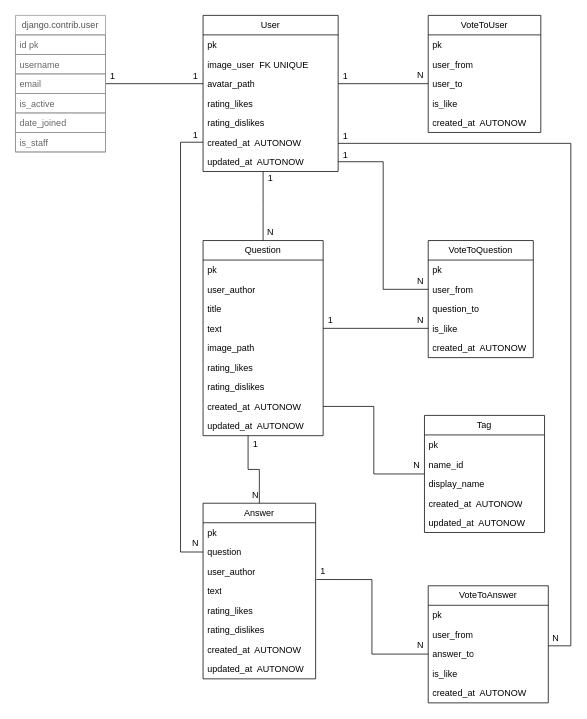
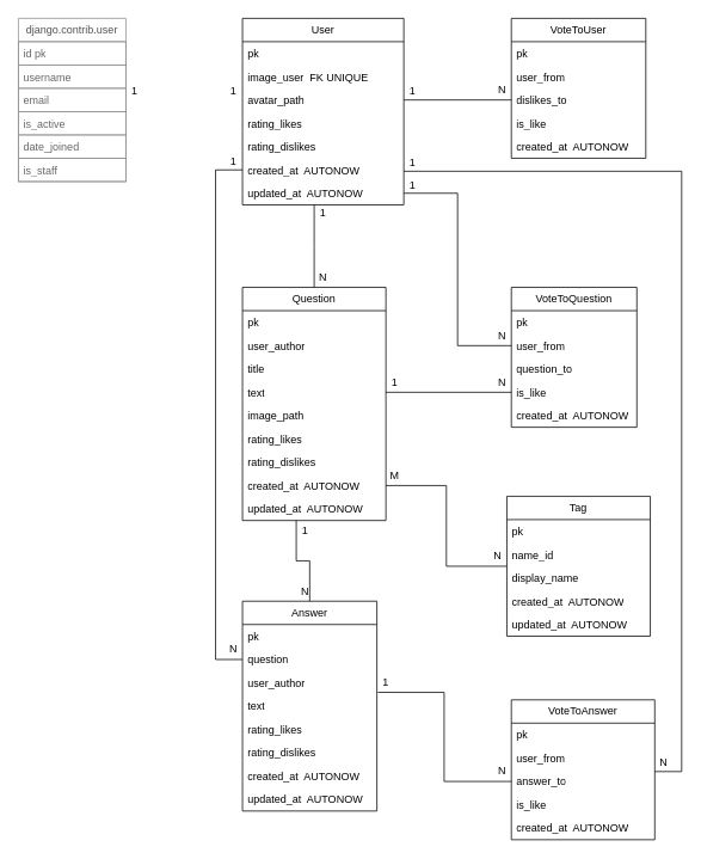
  <mxCell id="0" />
  <mxCell id="1" parent="0" />
  <mxCell id="2" value="User" style="swimlane;fontStyle=0;childLayout=stackLayout;horizontal=1;startSize=26;fillColor=none;horizontalStack=0;resizeParent=1;resizeParentMax=0;resizeLast=0;collapsible=1;marginBottom=0;whiteSpace=wrap;html=1;" parent="1" vertex="1"><mxGeometry x="270" y="20" width="180" height="208" as="geometry" /></mxCell>
  <mxCell id="3" value="pk" style="text;strokeColor=none;fillColor=none;align=left;verticalAlign=top;spacingLeft=4;spacingRight=4;overflow=hidden;rotatable=0;points=[[0,0.5],[1,0.5]];portConstraint=eastwest;whiteSpace=wrap;html=1;" parent="2" vertex="1"><mxGeometry y="26" width="180" height="26" as="geometry" /></mxCell>
  <mxCell id="4" value="image_user&amp;nbsp; FK UNIQUE" style="text;strokeColor=none;fillColor=none;align=left;verticalAlign=top;spacingLeft=4;spacingRight=4;overflow=hidden;rotatable=0;points=[[0,0.5],[1,0.5]];portConstraint=eastwest;whiteSpace=wrap;html=1;" parent="2" vertex="1"><mxGeometry y="52" width="180" height="26" as="geometry" /></mxCell>
  <mxCell id="5" value="avatar_path" style="text;strokeColor=none;fillColor=none;align=left;verticalAlign=top;spacingLeft=4;spacingRight=4;overflow=hidden;rotatable=0;points=[[0,0.5],[1,0.5]];portConstraint=eastwest;whiteSpace=wrap;html=1;" parent="2" vertex="1"><mxGeometry y="78" width="180" height="26" as="geometry" /></mxCell>
  <mxCell id="6" value="rating_likes" style="text;strokeColor=none;fillColor=none;align=left;verticalAlign=top;spacingLeft=4;spacingRight=4;overflow=hidden;rotatable=0;points=[[0,0.5],[1,0.5]];portConstraint=eastwest;whiteSpace=wrap;html=1;" parent="2" vertex="1"><mxGeometry y="104" width="180" height="26" as="geometry" /></mxCell>
  <mxCell id="7" value="rating_dislikes" style="text;strokeColor=none;fillColor=none;align=left;verticalAlign=top;spacingLeft=4;spacingRight=4;overflow=hidden;rotatable=0;points=[[0,0.5],[1,0.5]];portConstraint=eastwest;whiteSpace=wrap;html=1;" parent="2" vertex="1"><mxGeometry y="130" width="180" height="26" as="geometry" /></mxCell>
  <mxCell id="8" value="created_at&amp;nbsp; AUTONOW" style="text;strokeColor=none;fillColor=none;align=left;verticalAlign=top;spacingLeft=4;spacingRight=4;overflow=hidden;rotatable=0;points=[[0,0.5],[1,0.5]];portConstraint=eastwest;whiteSpace=wrap;html=1;" parent="2" vertex="1"><mxGeometry y="156" width="180" height="26" as="geometry" /></mxCell>
  <mxCell id="9" value="updated_at&amp;nbsp; AUTONOW" style="text;strokeColor=none;fillColor=none;align=left;verticalAlign=top;spacingLeft=4;spacingRight=4;overflow=hidden;rotatable=0;points=[[0,0.5],[1,0.5]];portConstraint=eastwest;whiteSpace=wrap;html=1;" parent="2" vertex="1"><mxGeometry y="182" width="180" height="26" as="geometry" /></mxCell>
- <mxCell id="10" style="edgeStyle=orthogonalEdgeStyle;rounded=0;orthogonalLoop=1;jettySize=auto;html=1;entryX=0;entryY=0.5;entryDx=0;entryDy=0;endArrow=none;endFill=0;" parent="1" source="11" target="5" edge="1"><mxGeometry relative="1" as="geometry" /></mxCell>
  <mxCell id="11" value="django.contrib.user" style="swimlane;fontStyle=0;childLayout=stackLayout;horizontal=1;startSize=26;fillColor=none;horizontalStack=0;resizeParent=1;resizeParentMax=0;resizeLast=0;collapsible=1;marginBottom=0;whiteSpace=wrap;html=1;strokeColor=#919191;fontColor=#525252;" parent="1" vertex="1"><mxGeometry x="20" y="20" width="120" height="182" as="geometry" /></mxCell>
  <mxCell id="12" value="id pk" style="text;strokeColor=#919191;fillColor=none;align=left;verticalAlign=top;spacingLeft=4;spacingRight=4;overflow=hidden;rotatable=0;points=[[0,0.5],[1,0.5]];portConstraint=eastwest;whiteSpace=wrap;html=1;fontColor=#666666;" parent="11" vertex="1"><mxGeometry y="26" width="120" height="26" as="geometry" /></mxCell>
  <mxCell id="13" value="username" style="text;strokeColor=#919191;fillColor=none;align=left;verticalAlign=top;spacingLeft=4;spacingRight=4;overflow=hidden;rotatable=0;points=[[0,0.5],[1,0.5]];portConstraint=eastwest;whiteSpace=wrap;html=1;fontColor=#666666;" parent="11" vertex="1"><mxGeometry y="52" width="120" height="26" as="geometry" /></mxCell>
  <mxCell id="14" value="email" style="text;strokeColor=#919191;fillColor=none;align=left;verticalAlign=top;spacingLeft=4;spacingRight=4;overflow=hidden;rotatable=0;points=[[0,0.5],[1,0.5]];portConstraint=eastwest;whiteSpace=wrap;html=1;fontColor=#666666;" parent="11" vertex="1"><mxGeometry y="78" width="120" height="26" as="geometry" /></mxCell>
  <mxCell id="15" value="is_active" style="text;strokeColor=#919191;fillColor=none;align=left;verticalAlign=top;spacingLeft=4;spacingRight=4;overflow=hidden;rotatable=0;points=[[0,0.5],[1,0.5]];portConstraint=eastwest;whiteSpace=wrap;html=1;fontColor=#666666;" parent="11" vertex="1"><mxGeometry y="104" width="120" height="26" as="geometry" /></mxCell>
  <mxCell id="16" value="date_joined" style="text;strokeColor=#919191;fillColor=none;align=left;verticalAlign=top;spacingLeft=4;spacingRight=4;overflow=hidden;rotatable=0;points=[[0,0.5],[1,0.5]];portConstraint=eastwest;whiteSpace=wrap;html=1;fontColor=#666666;" parent="11" vertex="1"><mxGeometry y="130" width="120" height="26" as="geometry" /></mxCell>
  <mxCell id="17" value="is_staff" style="text;strokeColor=#919191;fillColor=none;align=left;verticalAlign=top;spacingLeft=4;spacingRight=4;overflow=hidden;rotatable=0;points=[[0,0.5],[1,0.5]];portConstraint=eastwest;whiteSpace=wrap;html=1;fontColor=#666666;" parent="11" vertex="1"><mxGeometry y="156" width="120" height="26" as="geometry" /></mxCell>
  <mxCell id="18" value="VoteToUser" style="swimlane;fontStyle=0;childLayout=stackLayout;horizontal=1;startSize=26;fillColor=none;horizontalStack=0;resizeParent=1;resizeParentMax=0;resizeLast=0;collapsible=1;marginBottom=0;whiteSpace=wrap;html=1;" parent="1" vertex="1"><mxGeometry x="570" y="20" width="150" height="156" as="geometry" /></mxCell>
  <mxCell id="19" value="pk" style="text;strokeColor=none;fillColor=none;align=left;verticalAlign=top;spacingLeft=4;spacingRight=4;overflow=hidden;rotatable=0;points=[[0,0.5],[1,0.5]];portConstraint=eastwest;whiteSpace=wrap;html=1;" parent="18" vertex="1"><mxGeometry y="26" width="150" height="26" as="geometry" /></mxCell>
  <mxCell id="20" value="user_from" style="text;strokeColor=none;fillColor=none;align=left;verticalAlign=top;spacingLeft=4;spacingRight=4;overflow=hidden;rotatable=0;points=[[0,0.5],[1,0.5]];portConstraint=eastwest;whiteSpace=wrap;html=1;" parent="18" vertex="1"><mxGeometry y="52" width="150" height="26" as="geometry" /></mxCell>
- <mxCell id="21" value="user_to" style="text;strokeColor=none;fillColor=none;align=left;verticalAlign=top;spacingLeft=4;spacingRight=4;overflow=hidden;rotatable=0;points=[[0,0.5],[1,0.5]];portConstraint=eastwest;whiteSpace=wrap;html=1;" parent="18" vertex="1"><mxGeometry y="78" width="150" height="26" as="geometry" /></mxCell>
+ <mxCell id="21" value="dislikes_to" style="text;strokeColor=none;fillColor=none;align=left;verticalAlign=top;spacingLeft=4;spacingRight=4;overflow=hidden;rotatable=0;points=[[0,0.5],[1,0.5]];portConstraint=eastwest;whiteSpace=wrap;html=1;" parent="18" vertex="1"><mxGeometry y="78" width="150" height="26" as="geometry" /></mxCell>
  <mxCell id="22" value="is_like" style="text;strokeColor=none;fillColor=none;align=left;verticalAlign=top;spacingLeft=4;spacingRight=4;overflow=hidden;rotatable=0;points=[[0,0.5],[1,0.5]];portConstraint=eastwest;whiteSpace=wrap;html=1;" parent="18" vertex="1"><mxGeometry y="104" width="150" height="26" as="geometry" /></mxCell>
  <mxCell id="23" value="created_at&amp;nbsp; AUTONOW" style="text;strokeColor=none;fillColor=none;align=left;verticalAlign=top;spacingLeft=4;spacingRight=4;overflow=hidden;rotatable=0;points=[[0,0.5],[1,0.5]];portConstraint=eastwest;whiteSpace=wrap;html=1;" parent="18" vertex="1"><mxGeometry y="130" width="150" height="26" as="geometry" /></mxCell>
  <mxCell id="24" style="edgeStyle=orthogonalEdgeStyle;rounded=0;orthogonalLoop=1;jettySize=auto;html=1;endArrow=none;endFill=0;" parent="1" source="25" edge="1"><mxGeometry relative="1" as="geometry"><mxPoint x="350" y="228" as="targetPoint" /></mxGeometry></mxCell>
  <mxCell id="25" value="Question" style="swimlane;fontStyle=0;childLayout=stackLayout;horizontal=1;startSize=26;fillColor=none;horizontalStack=0;resizeParent=1;resizeParentMax=0;resizeLast=0;collapsible=1;marginBottom=0;whiteSpace=wrap;html=1;" parent="1" vertex="1"><mxGeometry x="270" y="320" width="160" height="260" as="geometry" /></mxCell>
  <mxCell id="26" value="pk" style="text;strokeColor=none;fillColor=none;align=left;verticalAlign=top;spacingLeft=4;spacingRight=4;overflow=hidden;rotatable=0;points=[[0,0.5],[1,0.5]];portConstraint=eastwest;whiteSpace=wrap;html=1;" parent="25" vertex="1"><mxGeometry y="26" width="160" height="26" as="geometry" /></mxCell>
  <mxCell id="27" value="user_author" style="text;strokeColor=none;fillColor=none;align=left;verticalAlign=top;spacingLeft=4;spacingRight=4;overflow=hidden;rotatable=0;points=[[0,0.5],[1,0.5]];portConstraint=eastwest;whiteSpace=wrap;html=1;" parent="25" vertex="1"><mxGeometry y="52" width="160" height="26" as="geometry" /></mxCell>
  <mxCell id="28" value="title" style="text;strokeColor=none;fillColor=none;align=left;verticalAlign=top;spacingLeft=4;spacingRight=4;overflow=hidden;rotatable=0;points=[[0,0.5],[1,0.5]];portConstraint=eastwest;whiteSpace=wrap;html=1;" parent="25" vertex="1"><mxGeometry y="78" width="160" height="26" as="geometry" /></mxCell>
  <mxCell id="29" value="text" style="text;strokeColor=none;fillColor=none;align=left;verticalAlign=top;spacingLeft=4;spacingRight=4;overflow=hidden;rotatable=0;points=[[0,0.5],[1,0.5]];portConstraint=eastwest;whiteSpace=wrap;html=1;" parent="25" vertex="1"><mxGeometry y="104" width="160" height="26" as="geometry" /></mxCell>
  <mxCell id="30" value="image_path" style="text;strokeColor=none;fillColor=none;align=left;verticalAlign=top;spacingLeft=4;spacingRight=4;overflow=hidden;rotatable=0;points=[[0,0.5],[1,0.5]];portConstraint=eastwest;whiteSpace=wrap;html=1;" parent="25" vertex="1"><mxGeometry y="130" width="160" height="26" as="geometry" /></mxCell>
  <mxCell id="31" value="rating_likes" style="text;strokeColor=none;fillColor=none;align=left;verticalAlign=top;spacingLeft=4;spacingRight=4;overflow=hidden;rotatable=0;points=[[0,0.5],[1,0.5]];portConstraint=eastwest;whiteSpace=wrap;html=1;" parent="25" vertex="1"><mxGeometry y="156" width="160" height="26" as="geometry" /></mxCell>
  <mxCell id="32" value="rating_dislikes" style="text;strokeColor=none;fillColor=none;align=left;verticalAlign=top;spacingLeft=4;spacingRight=4;overflow=hidden;rotatable=0;points=[[0,0.5],[1,0.5]];portConstraint=eastwest;whiteSpace=wrap;html=1;" parent="25" vertex="1"><mxGeometry y="182" width="160" height="26" as="geometry" /></mxCell>
  <mxCell id="33" value="created_at&amp;nbsp; AUTONOW" style="text;strokeColor=none;fillColor=none;align=left;verticalAlign=top;spacingLeft=4;spacingRight=4;overflow=hidden;rotatable=0;points=[[0,0.5],[1,0.5]];portConstraint=eastwest;whiteSpace=wrap;html=1;" parent="25" vertex="1"><mxGeometry y="208" width="160" height="26" as="geometry" /></mxCell>
  <mxCell id="34" value="updated_at&amp;nbsp; AUTONOW" style="text;strokeColor=none;fillColor=none;align=left;verticalAlign=top;spacingLeft=4;spacingRight=4;overflow=hidden;rotatable=0;points=[[0,0.5],[1,0.5]];portConstraint=eastwest;whiteSpace=wrap;html=1;" parent="25" vertex="1"><mxGeometry y="234" width="160" height="26" as="geometry" /></mxCell>
  <mxCell id="35" value="Answer" style="swimlane;fontStyle=0;childLayout=stackLayout;horizontal=1;startSize=26;fillColor=none;horizontalStack=0;resizeParent=1;resizeParentMax=0;resizeLast=0;collapsible=1;marginBottom=0;whiteSpace=wrap;html=1;" parent="1" vertex="1"><mxGeometry x="270" y="670" width="150" height="234" as="geometry" /></mxCell>
  <mxCell id="36" value="pk" style="text;strokeColor=none;fillColor=none;align=left;verticalAlign=top;spacingLeft=4;spacingRight=4;overflow=hidden;rotatable=0;points=[[0,0.5],[1,0.5]];portConstraint=eastwest;whiteSpace=wrap;html=1;" parent="35" vertex="1"><mxGeometry y="26" width="150" height="26" as="geometry" /></mxCell>
  <mxCell id="37" value="question" style="text;strokeColor=none;fillColor=none;align=left;verticalAlign=top;spacingLeft=4;spacingRight=4;overflow=hidden;rotatable=0;points=[[0,0.5],[1,0.5]];portConstraint=eastwest;whiteSpace=wrap;html=1;" parent="35" vertex="1"><mxGeometry y="52" width="150" height="26" as="geometry" /></mxCell>
  <mxCell id="38" value="user_author" style="text;strokeColor=none;fillColor=none;align=left;verticalAlign=top;spacingLeft=4;spacingRight=4;overflow=hidden;rotatable=0;points=[[0,0.5],[1,0.5]];portConstraint=eastwest;whiteSpace=wrap;html=1;" parent="35" vertex="1"><mxGeometry y="78" width="150" height="26" as="geometry" /></mxCell>
  <mxCell id="39" value="text" style="text;strokeColor=none;fillColor=none;align=left;verticalAlign=top;spacingLeft=4;spacingRight=4;overflow=hidden;rotatable=0;points=[[0,0.5],[1,0.5]];portConstraint=eastwest;whiteSpace=wrap;html=1;" parent="35" vertex="1"><mxGeometry y="104" width="150" height="26" as="geometry" /></mxCell>
  <mxCell id="40" value="rating_likes" style="text;strokeColor=none;fillColor=none;align=left;verticalAlign=top;spacingLeft=4;spacingRight=4;overflow=hidden;rotatable=0;points=[[0,0.5],[1,0.5]];portConstraint=eastwest;whiteSpace=wrap;html=1;" parent="35" vertex="1"><mxGeometry y="130" width="150" height="26" as="geometry" /></mxCell>
  <mxCell id="41" value="rating_dislikes" style="text;strokeColor=none;fillColor=none;align=left;verticalAlign=top;spacingLeft=4;spacingRight=4;overflow=hidden;rotatable=0;points=[[0,0.5],[1,0.5]];portConstraint=eastwest;whiteSpace=wrap;html=1;" parent="35" vertex="1"><mxGeometry y="156" width="150" height="26" as="geometry" /></mxCell>
  <mxCell id="42" value="created_at&amp;nbsp; AUTONOW" style="text;strokeColor=none;fillColor=none;align=left;verticalAlign=top;spacingLeft=4;spacingRight=4;overflow=hidden;rotatable=0;points=[[0,0.5],[1,0.5]];portConstraint=eastwest;whiteSpace=wrap;html=1;" parent="35" vertex="1"><mxGeometry y="182" width="150" height="26" as="geometry" /></mxCell>
  <mxCell id="43" value="updated_at&amp;nbsp; AUTONOW" style="text;strokeColor=none;fillColor=none;align=left;verticalAlign=top;spacingLeft=4;spacingRight=4;overflow=hidden;rotatable=0;points=[[0,0.5],[1,0.5]];portConstraint=eastwest;whiteSpace=wrap;html=1;" parent="35" vertex="1"><mxGeometry y="208" width="150" height="26" as="geometry" /></mxCell>
  <mxCell id="44" value="VoteToQuestion" style="swimlane;fontStyle=0;childLayout=stackLayout;horizontal=1;startSize=26;fillColor=none;horizontalStack=0;resizeParent=1;resizeParentMax=0;resizeLast=0;collapsible=1;marginBottom=0;whiteSpace=wrap;html=1;" parent="1" vertex="1"><mxGeometry x="570" y="320" width="140" height="156" as="geometry" /></mxCell>
  <mxCell id="45" value="pk" style="text;strokeColor=none;fillColor=none;align=left;verticalAlign=top;spacingLeft=4;spacingRight=4;overflow=hidden;rotatable=0;points=[[0,0.5],[1,0.5]];portConstraint=eastwest;whiteSpace=wrap;html=1;" parent="44" vertex="1"><mxGeometry y="26" width="140" height="26" as="geometry" /></mxCell>
  <mxCell id="46" value="user_from" style="text;strokeColor=none;fillColor=none;align=left;verticalAlign=top;spacingLeft=4;spacingRight=4;overflow=hidden;rotatable=0;points=[[0,0.5],[1,0.5]];portConstraint=eastwest;whiteSpace=wrap;html=1;" parent="44" vertex="1"><mxGeometry y="52" width="140" height="26" as="geometry" /></mxCell>
  <mxCell id="47" value="question_to" style="text;strokeColor=none;fillColor=none;align=left;verticalAlign=top;spacingLeft=4;spacingRight=4;overflow=hidden;rotatable=0;points=[[0,0.5],[1,0.5]];portConstraint=eastwest;whiteSpace=wrap;html=1;" parent="44" vertex="1"><mxGeometry y="78" width="140" height="26" as="geometry" /></mxCell>
  <mxCell id="48" value="is_like" style="text;strokeColor=none;fillColor=none;align=left;verticalAlign=top;spacingLeft=4;spacingRight=4;overflow=hidden;rotatable=0;points=[[0,0.5],[1,0.5]];portConstraint=eastwest;whiteSpace=wrap;html=1;" parent="44" vertex="1"><mxGeometry y="104" width="140" height="26" as="geometry" /></mxCell>
  <mxCell id="49" value="created_at&amp;nbsp; AUTONOW" style="text;strokeColor=none;fillColor=none;align=left;verticalAlign=top;spacingLeft=4;spacingRight=4;overflow=hidden;rotatable=0;points=[[0,0.5],[1,0.5]];portConstraint=eastwest;whiteSpace=wrap;html=1;" parent="44" vertex="1"><mxGeometry y="130" width="140" height="26" as="geometry" /></mxCell>
  <mxCell id="50" value="VoteToAnswer" style="swimlane;fontStyle=0;childLayout=stackLayout;horizontal=1;startSize=26;fillColor=none;horizontalStack=0;resizeParent=1;resizeParentMax=0;resizeLast=0;collapsible=1;marginBottom=0;whiteSpace=wrap;html=1;" parent="1" vertex="1"><mxGeometry x="570" y="780" width="160" height="156" as="geometry" /></mxCell>
  <mxCell id="51" value="pk" style="text;strokeColor=none;fillColor=none;align=left;verticalAlign=top;spacingLeft=4;spacingRight=4;overflow=hidden;rotatable=0;points=[[0,0.5],[1,0.5]];portConstraint=eastwest;whiteSpace=wrap;html=1;" parent="50" vertex="1"><mxGeometry y="26" width="160" height="26" as="geometry" /></mxCell>
  <mxCell id="52" value="user_from" style="text;strokeColor=none;fillColor=none;align=left;verticalAlign=top;spacingLeft=4;spacingRight=4;overflow=hidden;rotatable=0;points=[[0,0.5],[1,0.5]];portConstraint=eastwest;whiteSpace=wrap;html=1;" parent="50" vertex="1"><mxGeometry y="52" width="160" height="26" as="geometry" /></mxCell>
  <mxCell id="53" value="answer_to" style="text;strokeColor=none;fillColor=none;align=left;verticalAlign=top;spacingLeft=4;spacingRight=4;overflow=hidden;rotatable=0;points=[[0,0.5],[1,0.5]];portConstraint=eastwest;whiteSpace=wrap;html=1;" parent="50" vertex="1"><mxGeometry y="78" width="160" height="26" as="geometry" /></mxCell>
  <mxCell id="54" value="is_like" style="text;strokeColor=none;fillColor=none;align=left;verticalAlign=top;spacingLeft=4;spacingRight=4;overflow=hidden;rotatable=0;points=[[0,0.5],[1,0.5]];portConstraint=eastwest;whiteSpace=wrap;html=1;" parent="50" vertex="1"><mxGeometry y="104" width="160" height="26" as="geometry" /></mxCell>
  <mxCell id="55" value="created_at&amp;nbsp; AUTONOW" style="text;strokeColor=none;fillColor=none;align=left;verticalAlign=top;spacingLeft=4;spacingRight=4;overflow=hidden;rotatable=0;points=[[0,0.5],[1,0.5]];portConstraint=eastwest;whiteSpace=wrap;html=1;" parent="50" vertex="1"><mxGeometry y="130" width="160" height="26" as="geometry" /></mxCell>
  <mxCell id="56" value="1" style="text;html=1;align=center;verticalAlign=middle;whiteSpace=wrap;rounded=0;" parent="1" vertex="1"><mxGeometry x="140" y="90" width="20" height="22" as="geometry" /></mxCell>
  <mxCell id="57" value="1" style="text;html=1;align=center;verticalAlign=middle;whiteSpace=wrap;rounded=0;" parent="1" vertex="1"><mxGeometry x="250" y="90" width="20" height="22" as="geometry" /></mxCell>
  <mxCell id="58" style="edgeStyle=orthogonalEdgeStyle;rounded=0;orthogonalLoop=1;jettySize=auto;html=1;entryX=0;entryY=0.5;entryDx=0;entryDy=0;endArrow=none;endFill=0;" parent="1" source="5" target="21" edge="1"><mxGeometry relative="1" as="geometry" /></mxCell>
  <mxCell id="59" style="edgeStyle=orthogonalEdgeStyle;rounded=0;orthogonalLoop=1;jettySize=auto;html=1;entryX=0;entryY=0.5;entryDx=0;entryDy=0;endArrow=none;endFill=0;" parent="1" source="29" target="48" edge="1"><mxGeometry relative="1" as="geometry" /></mxCell>
  <mxCell id="60" style="edgeStyle=orthogonalEdgeStyle;rounded=0;orthogonalLoop=1;jettySize=auto;html=1;entryX=0;entryY=0.5;entryDx=0;entryDy=0;endArrow=none;endFill=0;exitX=1.007;exitY=0.91;exitDx=0;exitDy=0;exitPerimeter=0;" parent="1" source="38" target="53" edge="1"><mxGeometry relative="1" as="geometry"><mxPoint x="450" y="810" as="sourcePoint" /></mxGeometry></mxCell>
  <mxCell id="61" style="edgeStyle=orthogonalEdgeStyle;rounded=0;orthogonalLoop=1;jettySize=auto;html=1;entryX=0.375;entryY=1;entryDx=0;entryDy=0;entryPerimeter=0;endArrow=none;endFill=0;" parent="1" source="35" target="34" edge="1"><mxGeometry relative="1" as="geometry" /></mxCell>
  <mxCell id="62" style="edgeStyle=orthogonalEdgeStyle;rounded=0;orthogonalLoop=1;jettySize=auto;html=1;entryX=0;entryY=0.5;entryDx=0;entryDy=0;endArrow=none;endFill=0;" parent="1" source="37" target="8" edge="1"><mxGeometry relative="1" as="geometry"><Array as="points"><mxPoint x="240" y="735" /><mxPoint x="240" y="189" /></Array></mxGeometry></mxCell>
  <mxCell id="63" style="edgeStyle=orthogonalEdgeStyle;rounded=0;orthogonalLoop=1;jettySize=auto;html=1;entryX=1;entryY=0.5;entryDx=0;entryDy=0;endArrow=none;endFill=0;" parent="1" source="46" target="9" edge="1"><mxGeometry relative="1" as="geometry" /></mxCell>
  <mxCell id="64" style="edgeStyle=orthogonalEdgeStyle;rounded=0;orthogonalLoop=1;jettySize=auto;html=1;endArrow=none;endFill=0;" parent="1" edge="1"><mxGeometry relative="1" as="geometry"><mxPoint x="450" y="190.508" as="sourcePoint" /><mxPoint x="730" y="860" as="targetPoint" /><Array as="points"><mxPoint x="760" y="191" /><mxPoint x="760" y="860" /><mxPoint x="730" y="860" /></Array></mxGeometry></mxCell>
  <mxCell id="65" value="1" style="text;html=1;align=center;verticalAlign=middle;whiteSpace=wrap;rounded=0;" parent="1" vertex="1"><mxGeometry x="450" y="90" width="20" height="22" as="geometry" /></mxCell>
  <mxCell id="66" value="1" style="text;html=1;align=center;verticalAlign=middle;whiteSpace=wrap;rounded=0;" parent="1" vertex="1"><mxGeometry x="450" y="170" width="20" height="22" as="geometry" /></mxCell>
  <mxCell id="67" value="1" style="text;html=1;align=center;verticalAlign=middle;whiteSpace=wrap;rounded=0;" parent="1" vertex="1"><mxGeometry x="450" y="196" width="20" height="22" as="geometry" /></mxCell>
  <mxCell id="68" value="1" style="text;html=1;align=center;verticalAlign=middle;whiteSpace=wrap;rounded=0;" parent="1" vertex="1"><mxGeometry x="350" y="226" width="20" height="22" as="geometry" /></mxCell>
  <mxCell id="69" value="1" style="text;html=1;align=center;verticalAlign=middle;whiteSpace=wrap;rounded=0;" parent="1" vertex="1"><mxGeometry x="430" y="416" width="20" height="22" as="geometry" /></mxCell>
  <mxCell id="70" value="1" style="text;html=1;align=center;verticalAlign=middle;whiteSpace=wrap;rounded=0;" parent="1" vertex="1"><mxGeometry x="330" y="580" width="20" height="22" as="geometry" /></mxCell>
  <mxCell id="71" value="1" style="text;html=1;align=center;verticalAlign=middle;whiteSpace=wrap;rounded=0;" parent="1" vertex="1"><mxGeometry x="420" y="750" width="20" height="22" as="geometry" /></mxCell>
  <mxCell id="72" value="1" style="text;html=1;align=center;verticalAlign=middle;whiteSpace=wrap;rounded=0;" parent="1" vertex="1"><mxGeometry x="250" y="169" width="20" height="22" as="geometry" /></mxCell>
  <mxCell id="73" value="N" style="text;html=1;align=center;verticalAlign=middle;whiteSpace=wrap;rounded=0;" parent="1" vertex="1"><mxGeometry x="550" y="89" width="20" height="22" as="geometry" /></mxCell>
  <mxCell id="74" value="N" style="text;html=1;align=center;verticalAlign=middle;whiteSpace=wrap;rounded=0;" parent="1" vertex="1"><mxGeometry x="550" y="363" width="20" height="22" as="geometry" /></mxCell>
  <mxCell id="75" value="N" style="text;html=1;align=center;verticalAlign=middle;whiteSpace=wrap;rounded=0;" parent="1" vertex="1"><mxGeometry x="550" y="415" width="20" height="22" as="geometry" /></mxCell>
  <mxCell id="76" value="N" style="text;html=1;align=center;verticalAlign=middle;whiteSpace=wrap;rounded=0;" parent="1" vertex="1"><mxGeometry x="350" y="298" width="20" height="22" as="geometry" /></mxCell>
  <mxCell id="77" value="N" style="text;html=1;align=center;verticalAlign=middle;whiteSpace=wrap;rounded=0;" parent="1" vertex="1"><mxGeometry x="550" y="849" width="20" height="22" as="geometry" /></mxCell>
  <mxCell id="78" value="N" style="text;html=1;align=center;verticalAlign=middle;whiteSpace=wrap;rounded=0;" parent="1" vertex="1"><mxGeometry x="250" y="713" width="20" height="22" as="geometry" /></mxCell>
  <mxCell id="79" value="N" style="text;html=1;align=center;verticalAlign=middle;whiteSpace=wrap;rounded=0;" parent="1" vertex="1"><mxGeometry x="330" y="649" width="20" height="22" as="geometry" /></mxCell>
  <mxCell id="80" style="edgeStyle=orthogonalEdgeStyle;rounded=0;orthogonalLoop=1;jettySize=auto;html=1;entryX=1;entryY=0.5;entryDx=0;entryDy=0;endArrow=none;endFill=0;" parent="1" source="81" target="33" edge="1"><mxGeometry relative="1" as="geometry" /></mxCell>
  <mxCell id="81" value="Tag" style="swimlane;fontStyle=0;childLayout=stackLayout;horizontal=1;startSize=26;fillColor=none;horizontalStack=0;resizeParent=1;resizeParentMax=0;resizeLast=0;collapsible=1;marginBottom=0;whiteSpace=wrap;html=1;" parent="1" vertex="1"><mxGeometry x="565" y="553" width="160" height="156" as="geometry" /></mxCell>
  <mxCell id="82" value="pk" style="text;strokeColor=none;fillColor=none;align=left;verticalAlign=top;spacingLeft=4;spacingRight=4;overflow=hidden;rotatable=0;points=[[0,0.5],[1,0.5]];portConstraint=eastwest;whiteSpace=wrap;html=1;" parent="81" vertex="1"><mxGeometry y="26" width="160" height="26" as="geometry" /></mxCell>
  <mxCell id="83" value="name_id" style="text;strokeColor=none;fillColor=none;align=left;verticalAlign=top;spacingLeft=4;spacingRight=4;overflow=hidden;rotatable=0;points=[[0,0.5],[1,0.5]];portConstraint=eastwest;whiteSpace=wrap;html=1;" parent="81" vertex="1"><mxGeometry y="52" width="160" height="26" as="geometry" /></mxCell>
  <mxCell id="84" value="display_name" style="text;strokeColor=none;fillColor=none;align=left;verticalAlign=top;spacingLeft=4;spacingRight=4;overflow=hidden;rotatable=0;points=[[0,0.5],[1,0.5]];portConstraint=eastwest;whiteSpace=wrap;html=1;" parent="81" vertex="1"><mxGeometry y="78" width="160" height="26" as="geometry" /></mxCell>
  <mxCell id="85" value="created_at&amp;nbsp; AUTONOW" style="text;strokeColor=none;fillColor=none;align=left;verticalAlign=top;spacingLeft=4;spacingRight=4;overflow=hidden;rotatable=0;points=[[0,0.5],[1,0.5]];portConstraint=eastwest;whiteSpace=wrap;html=1;" parent="81" vertex="1"><mxGeometry y="104" width="160" height="26" as="geometry" /></mxCell>
  <mxCell id="86" value="updated_at&amp;nbsp; AUTONOW" style="text;strokeColor=none;fillColor=none;align=left;verticalAlign=top;spacingLeft=4;spacingRight=4;overflow=hidden;rotatable=0;points=[[0,0.5],[1,0.5]];portConstraint=eastwest;whiteSpace=wrap;html=1;" parent="81" vertex="1"><mxGeometry y="130" width="160" height="26" as="geometry" /></mxCell>
  <mxCell id="87" value="N" style="text;html=1;align=center;verticalAlign=middle;whiteSpace=wrap;rounded=0;" parent="1" vertex="1"><mxGeometry x="730" y="839" width="20" height="22" as="geometry" /></mxCell>
  <mxCell id="88" value="N" style="text;html=1;align=center;verticalAlign=middle;whiteSpace=wrap;rounded=0;" parent="1" vertex="1"><mxGeometry x="545" y="609" width="20" height="22" as="geometry" /></mxCell>
+ <mxCell id="89" value="M" style="text;html=1;align=center;verticalAlign=middle;whiteSpace=wrap;rounded=0;" parent="1" vertex="1"><mxGeometry x="430" y="519" width="20" height="22" as="geometry" /></mxCell>
